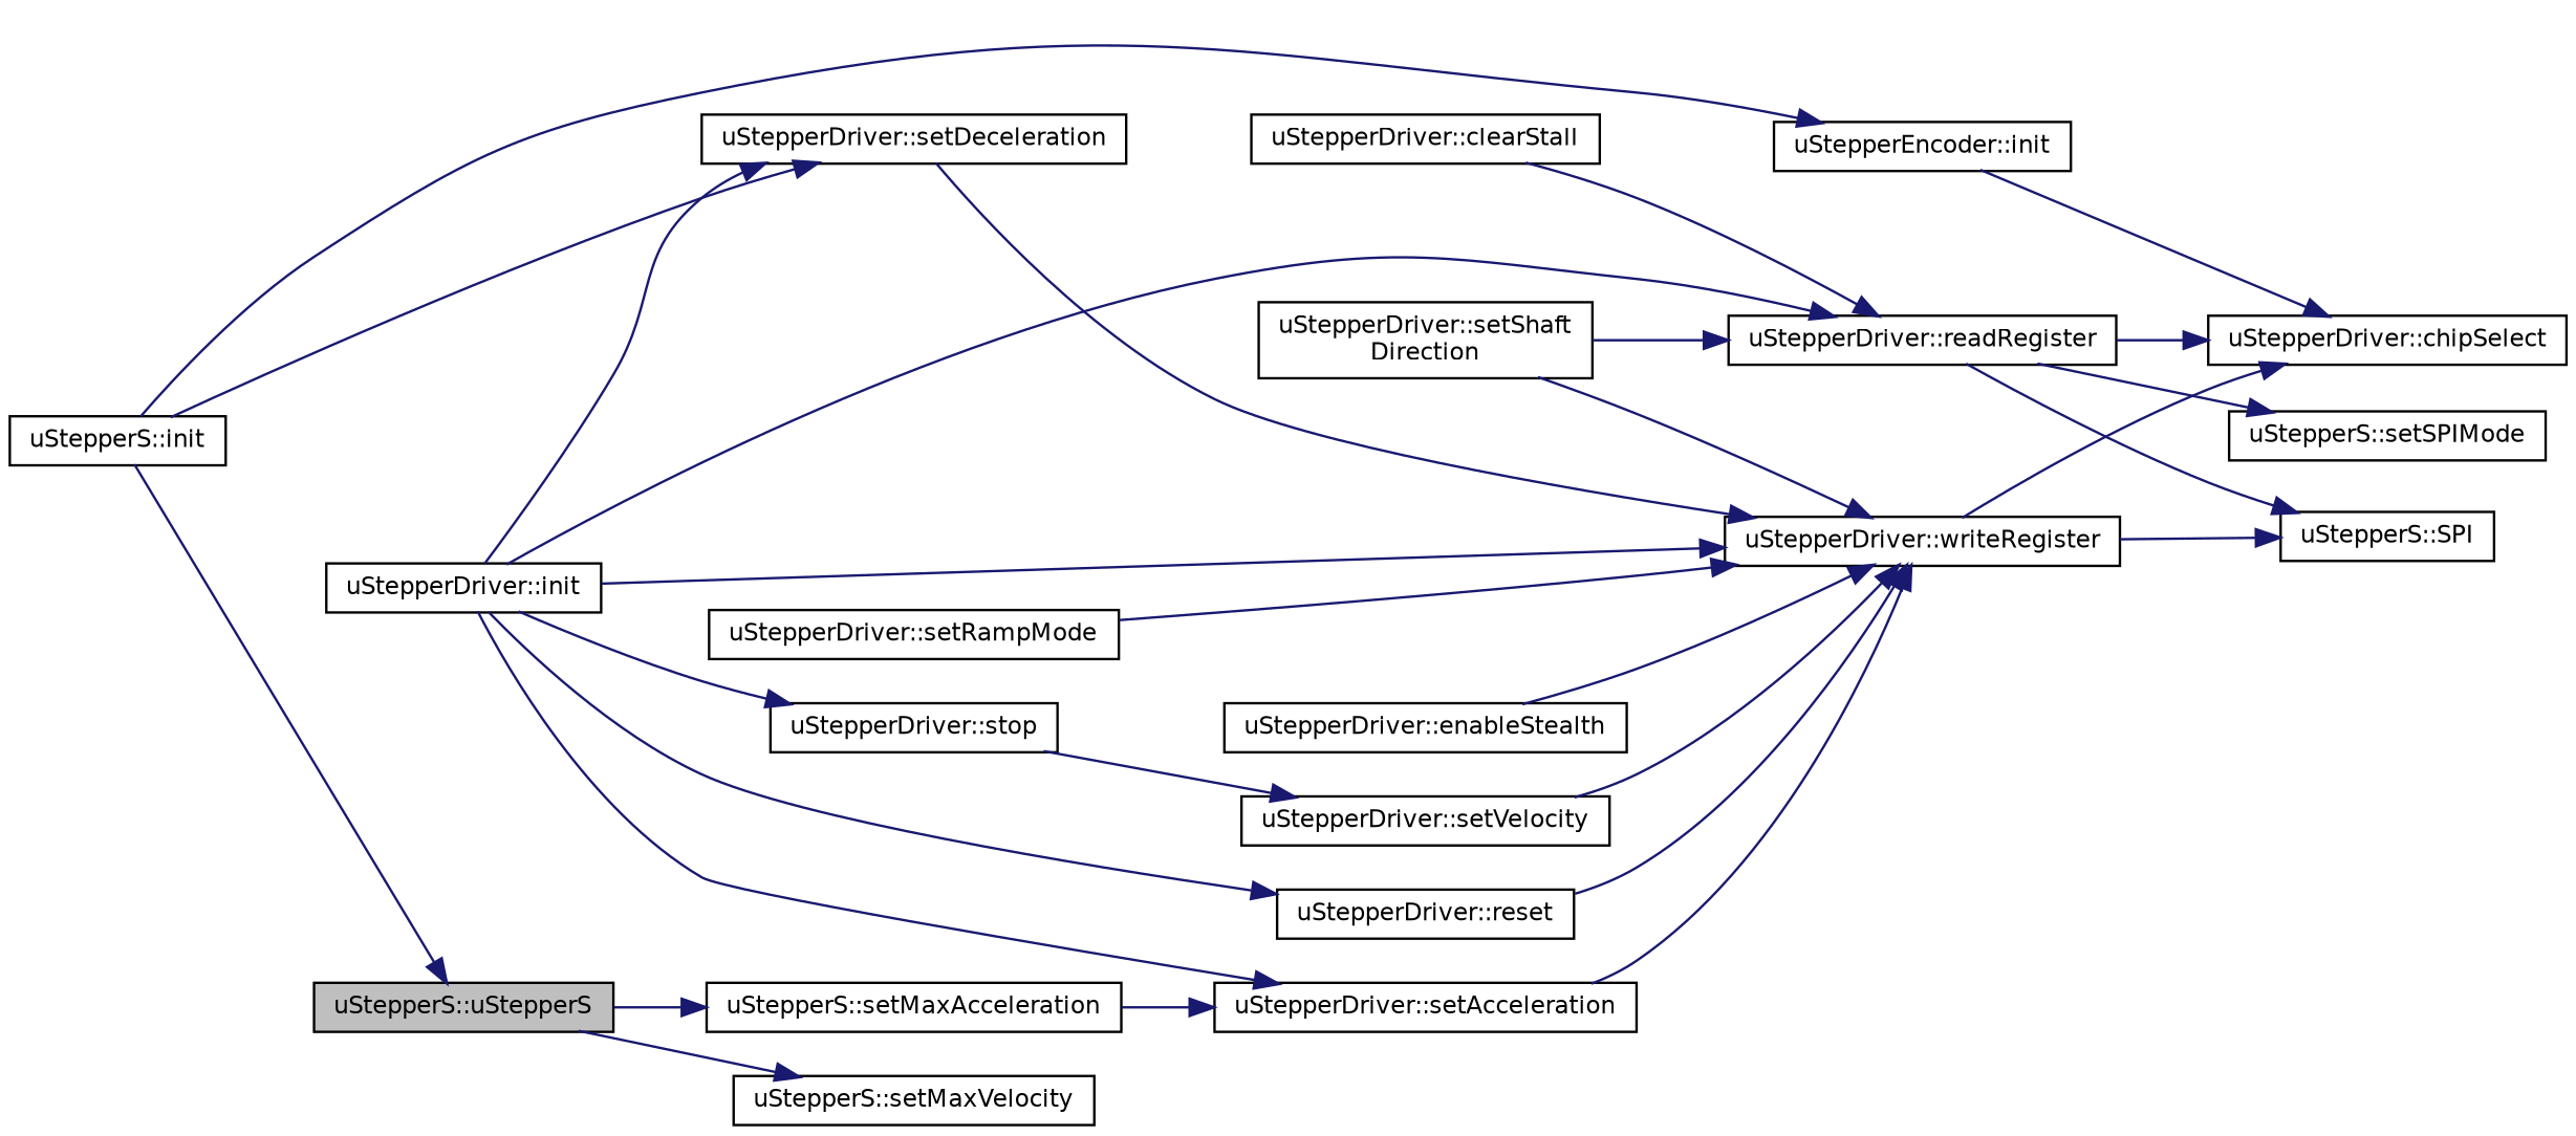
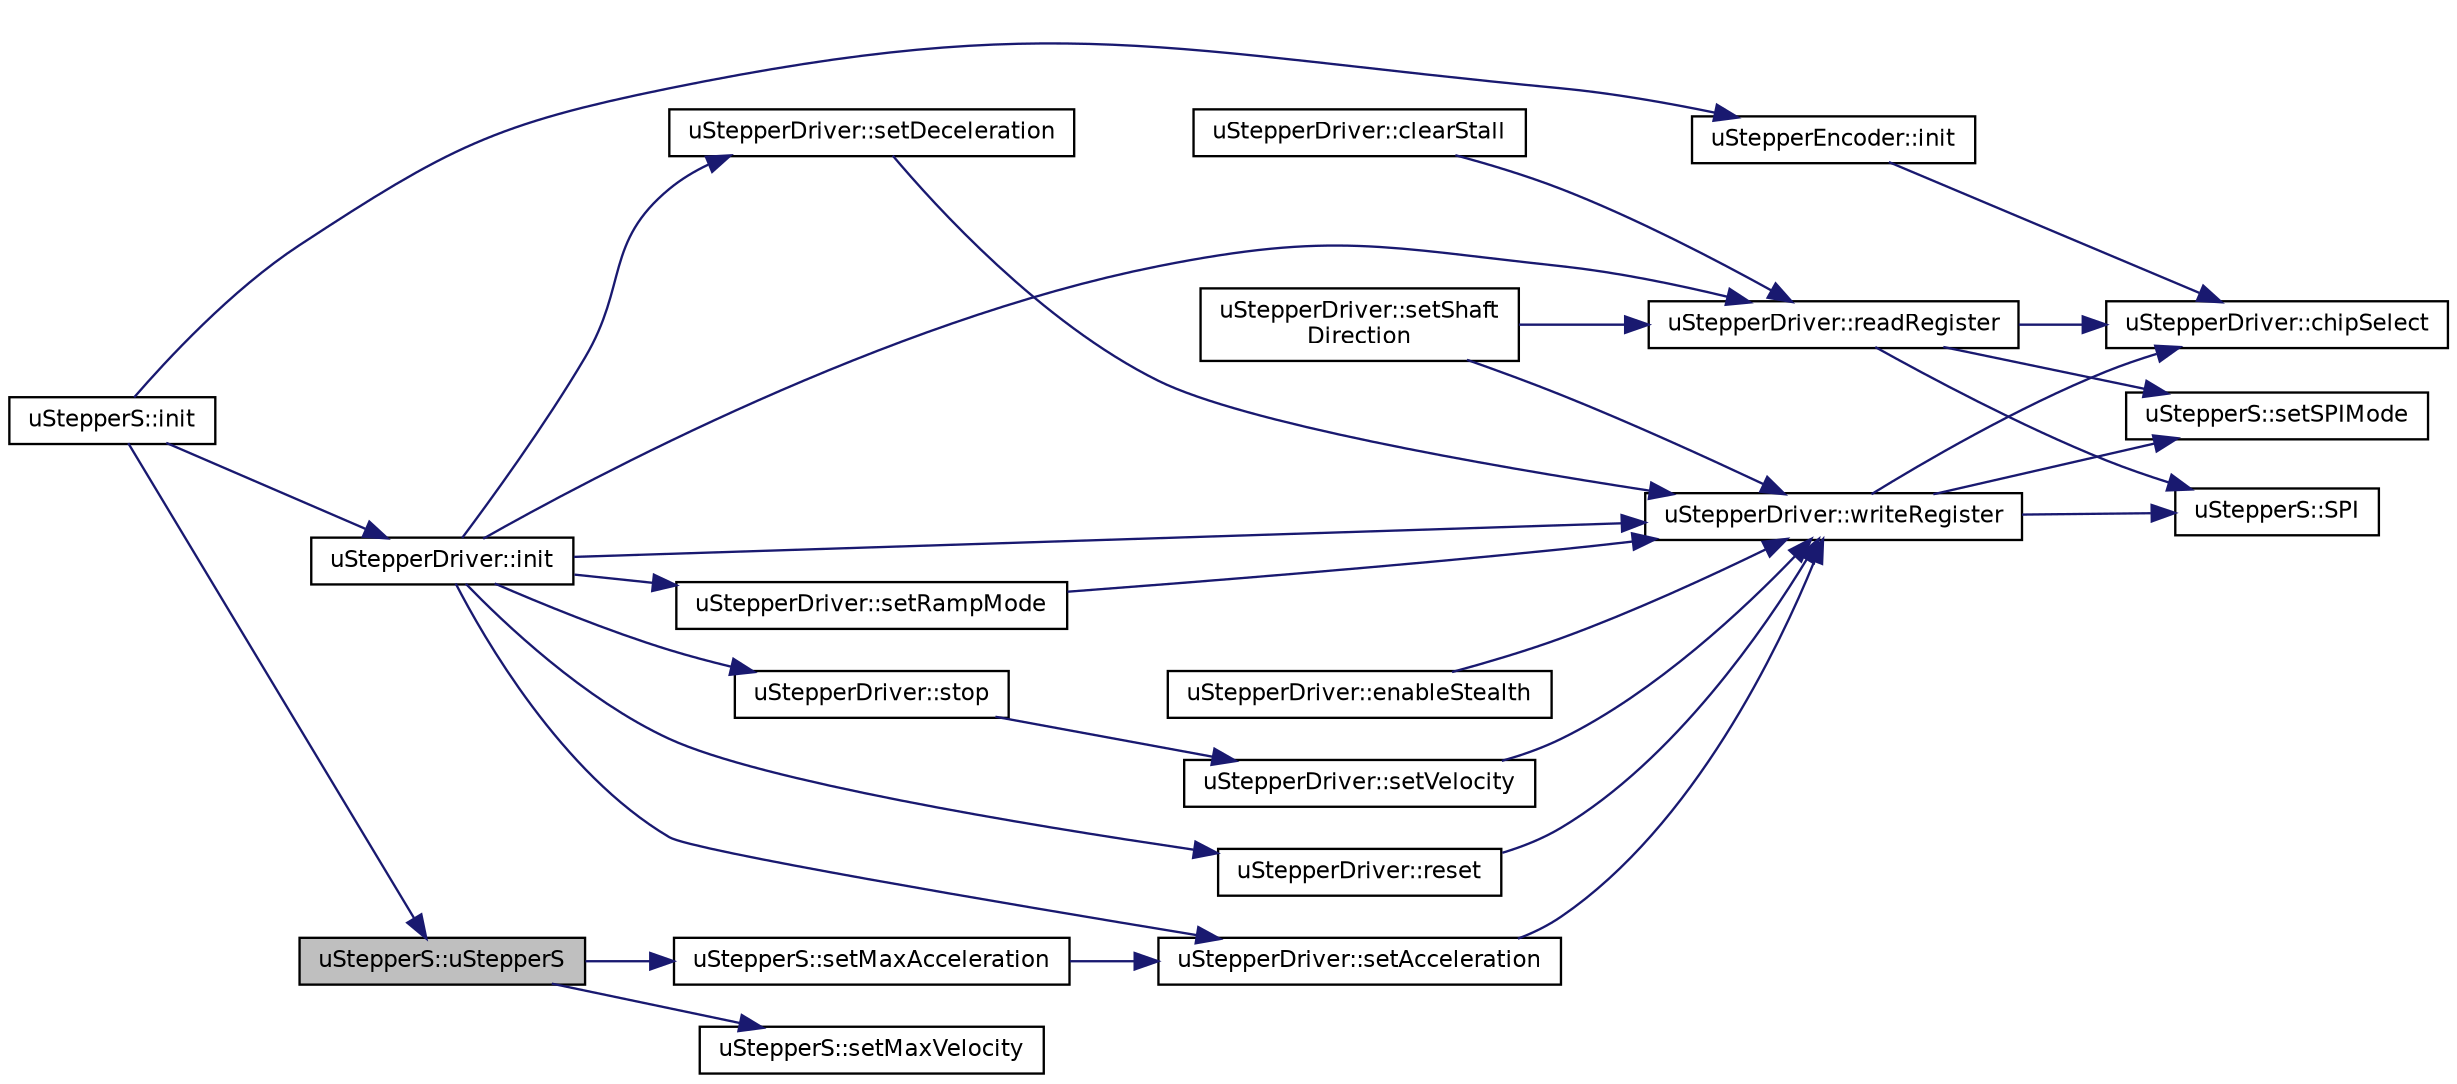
  digraph {
    rankdir=LR
    node [color=black fillcolor=white fontname=Helvetica fontsize=10 shape=record style=filled]
    edge [color=midnightblue fontname=Helvetica fontsize=10 labelfontname=Helvetica labelfontsize=10 style=solid]
    n1 [fillcolor=grey75 fontcolor=black height=0.2 label="uStepperS::uStepperS" width=0.4]
    n2 [height=0.2 label="uStepperS::setMaxAcceleration" width=0.4]
    n3 [height=0.2 label="uStepperS::setMaxVelocity" width=0.4]
    n4 [height=0.2 label="uStepperS::init" width=0.4]
    n5 [height=0.2 label="uStepperDriver::init" width=0.4]
    n6 [height=0.2 label="uStepperEncoder::init" width=0.4]
    n7 [height=0.2 label="uStepperDriver::setAcceleration" width=0.4]
    n8 [height=0.2 label="uStepperDriver::readRegister" width=0.4]
    n9 [height=0.2 label="uStepperDriver::writeRegister" width=0.4]
    n10 [height=0.2 label="uStepperDriver::reset" width=0.4]
    n11 [height=0.2 label="uStepperDriver::setDeceleration" width=0.4]
    n12 [height=0.2 label="uStepperDriver::setRampMode" width=0.4]
    n13 [height=0.2 label="uStepperDriver::stop" width=0.4]
    n14 [height=0.2 label="uStepperDriver::chipSelect" width=0.4]
    n15 [height=0.2 label="uStepperDriver::enableStealth" width=0.4]
    n16 [height=0.2 label="uStepperS::setSPIMode" width=0.4]
    n17 [height=0.2 label="uStepperS::SPI" width=0.4]
    n18 [height=0.2 label="uStepperDriver::setVelocity" width=0.4]
    n19 [height=0.2 label="uStepperDriver::setShaft\lDirection" width=0.4]
    n20 [height=0.2 label="uStepperDriver::clearStall" width=0.4]
    n1 -> n2
    n1 -> n3
    n2 -> n7
    n4 -> n1
-   n4 -> n11
+   n4 -> n5
    n4 -> n6
    n5 -> n7
    n5 -> n8
    n5 -> n9
    n5 -> n10
    n5 -> n11
+   n5 -> n12
    n5 -> n13
    n6 -> n14
    n7 -> n9
    n8 -> n14
    n8 -> n16
    n8 -> n17
    n9 -> n14
+   n9 -> n16
    n9 -> n17
    n10 -> n9
    n11 -> n9
    n12 -> n9
    n13 -> n18
    n15 -> n9
    n18 -> n9
    n19 -> n8
    n19 -> n9
    n20 -> n8
  }
